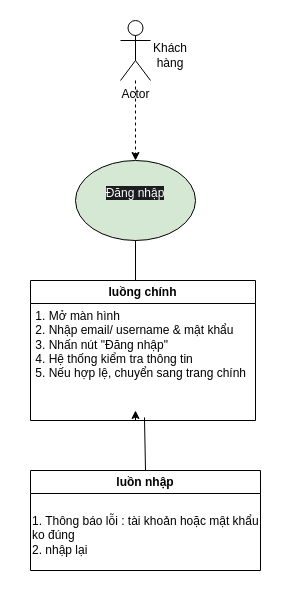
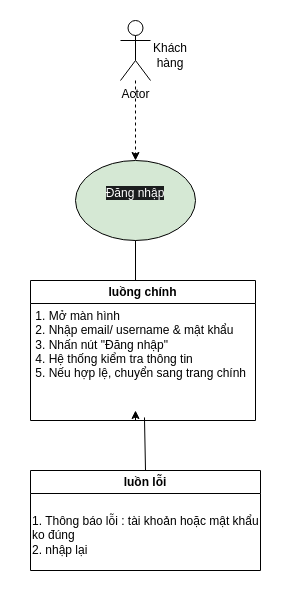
  <mxCell id="0" />
  <mxCell id="1" parent="0" />
  <mxCell id="2" value="" style="edgeStyle=orthogonalEdgeStyle;rounded=0;orthogonalLoop=1;jettySize=auto;html=1;dashed=1;" edge="1" parent="1" source="3" target="5"><mxGeometry relative="1" as="geometry" /></mxCell>
  <mxCell id="3" value="Actor" style="shape=umlActor;verticalLabelPosition=bottom;verticalAlign=top;html=1;outlineConnect=0;" vertex="1" parent="1"><mxGeometry x="120" y="20" width="30" height="60" as="geometry" /></mxCell>
  <mxCell id="4" value="Khách hàng" style="text;html=1;whiteSpace=wrap;strokeColor=none;fillColor=none;align=center;verticalAlign=middle;rounded=0;" vertex="1" parent="1"><mxGeometry x="140" y="40" width="60" height="30" as="geometry" /></mxCell>
  <mxCell id="5" value="&#10;&lt;span style=&quot;color: rgb(255, 255, 255); font-family: Helvetica; font-size: 12px; font-style: normal; font-variant-ligatures: normal; font-variant-caps: normal; font-weight: 400; letter-spacing: normal; orphans: 2; text-align: center; text-indent: 0px; text-transform: none; widows: 2; word-spacing: 0px; -webkit-text-stroke-width: 0px; white-space: normal; background-color: rgb(27, 29, 30); text-decoration-thickness: initial; text-decoration-style: initial; text-decoration-color: initial; display: inline !important; float: none;&quot;&gt;Đăng nhập&lt;/span&gt;&lt;br class=&quot;Apple-interchange-newline&quot;&gt;&#10;&#10;" style="ellipse;whiteSpace=wrap;html=1;fillColor=#d5e8d4;" vertex="1" parent="1"><mxGeometry x="75" y="160" width="120" height="80" as="geometry" /></mxCell>
  <mxCell id="6" value="" style="endArrow=none;html=1;rounded=0;entryX=0.5;entryY=1;entryDx=0;entryDy=0;exitX=0.5;exitY=0;exitDx=0;exitDy=0;" edge="1" parent="1" target="5"><mxGeometry width="50" height="50" relative="1" as="geometry"><mxPoint x="135" y="280" as="sourcePoint" /><mxPoint x="260" y="270" as="targetPoint" /></mxGeometry></mxCell>
  <mxCell id="7" value="luồng chính" style="swimlane;whiteSpace=wrap;html=1;" vertex="1" parent="1"><mxGeometry x="30" y="280" width="225" height="140" as="geometry" /></mxCell>
  <mxCell id="8" style="edgeStyle=orthogonalEdgeStyle;rounded=0;orthogonalLoop=1;jettySize=auto;html=1;exitX=0.5;exitY=1;exitDx=0;exitDy=0;" edge="1" parent="7" source="9"><mxGeometry relative="1" as="geometry"><mxPoint x="105" y="130" as="targetPoint" /></mxGeometry></mxCell>
  <mxCell id="9" value="&lt;span style=&quot;white-space: pre;&quot;&gt;&#09;&lt;/span&gt;&lt;div&gt;&lt;div&gt;&amp;nbsp;&amp;nbsp;&lt;/div&gt;&lt;div&gt;&amp;nbsp; &amp;nbsp; 1. Mở màn hình&amp;nbsp;&lt;/div&gt;&lt;div&gt;&lt;span style=&quot;background-color: transparent; color: light-dark(rgb(0, 0, 0), rgb(255, 255, 255));&quot;&gt;&amp;nbsp; &amp;nbsp; 2. Nhập email/&amp;nbsp;&lt;/span&gt;&lt;span style=&quot;background-color: transparent; color: light-dark(rgb(0, 0, 0), rgb(255, 255, 255));&quot;&gt;username &amp;amp;&lt;/span&gt;&lt;span style=&quot;background-color: transparent; color: light-dark(rgb(0, 0, 0), rgb(255, 255, 255));&quot;&gt;&amp;nbsp;mật khẩu&amp;nbsp;&lt;/span&gt;&lt;/div&gt;&lt;div&gt;&lt;span style=&quot;background-color: transparent; color: light-dark(rgb(0, 0, 0), rgb(255, 255, 255));&quot;&gt;&amp;nbsp; &amp;nbsp; 3. Nhấn nút&amp;nbsp;&lt;/span&gt;&lt;span style=&quot;background-color: transparent; color: light-dark(rgb(0, 0, 0), rgb(255, 255, 255));&quot;&gt;&quot;Đăng nhập&quot;&lt;/span&gt;&lt;/div&gt;&lt;div&gt;&lt;span style=&quot;background-color: transparent; color: light-dark(rgb(0, 0, 0), rgb(255, 255, 255));&quot;&gt;&amp;nbsp; &amp;nbsp; 4. Hệ thống&lt;/span&gt;&lt;span style=&quot;background-color: transparent; color: light-dark(rgb(0, 0, 0), rgb(255, 255, 255));&quot;&gt;&amp;nbsp;kiểm tra&amp;nbsp;&lt;/span&gt;&lt;span style=&quot;background-color: transparent; color: light-dark(rgb(0, 0, 0), rgb(255, 255, 255));&quot;&gt;thông tin&amp;nbsp; &amp;nbsp;&lt;/span&gt;&lt;/div&gt;&lt;div&gt;&lt;span style=&quot;background-color: transparent; color: light-dark(rgb(0, 0, 0), rgb(255, 255, 255));&quot;&gt;&amp;nbsp; &amp;nbsp; 5. Nếu hợp lệ,&amp;nbsp;&lt;/span&gt;&lt;span style=&quot;background-color: transparent; color: light-dark(rgb(0, 0, 0), rgb(255, 255, 255));&quot;&gt;chuyển sang&amp;nbsp;&lt;/span&gt;&lt;span style=&quot;background-color: transparent; color: light-dark(rgb(0, 0, 0), rgb(255, 255, 255));&quot;&gt;trang chính&amp;nbsp;&lt;/span&gt;&lt;/div&gt;&lt;/div&gt;" style="text;html=1;whiteSpace=wrap;strokeColor=none;fillColor=none;align=left;verticalAlign=middle;rounded=0;" vertex="1" parent="7"><mxGeometry x="-10" y="-40" width="230" height="180" as="geometry" /></mxCell>
- <mxCell id="10" value="luồn nhập" style="swimlane;whiteSpace=wrap;html=1;startSize=23;" vertex="1" parent="1"><mxGeometry x="30" y="470" width="230" height="100" as="geometry" /></mxCell>
+ <mxCell id="10" value="luồn lỗi" style="swimlane;whiteSpace=wrap;html=1;startSize=23;" vertex="1" parent="1"><mxGeometry x="30" y="470" width="230" height="100" as="geometry" /></mxCell>
  <mxCell id="11" value="1. Thông báo lỗi : tài khoản hoặc mật khẩu ko đúng&lt;div&gt;2. nhập lại&lt;/div&gt;" style="text;html=1;whiteSpace=wrap;strokeColor=none;fillColor=none;align=left;verticalAlign=middle;rounded=0;" vertex="1" parent="10"><mxGeometry y="30" width="230" height="70" as="geometry" /></mxCell>
  <mxCell id="12" value="" style="endArrow=none;html=1;rounded=0;entryX=0.5;entryY=0;entryDx=0;entryDy=0;exitX=0.539;exitY=0.983;exitDx=0;exitDy=0;exitPerimeter=0;" edge="1" parent="1" source="9" target="10"><mxGeometry width="50" height="50" relative="1" as="geometry"><mxPoint x="210" y="420" as="sourcePoint" /><mxPoint x="260" y="370" as="targetPoint" /></mxGeometry></mxCell>
